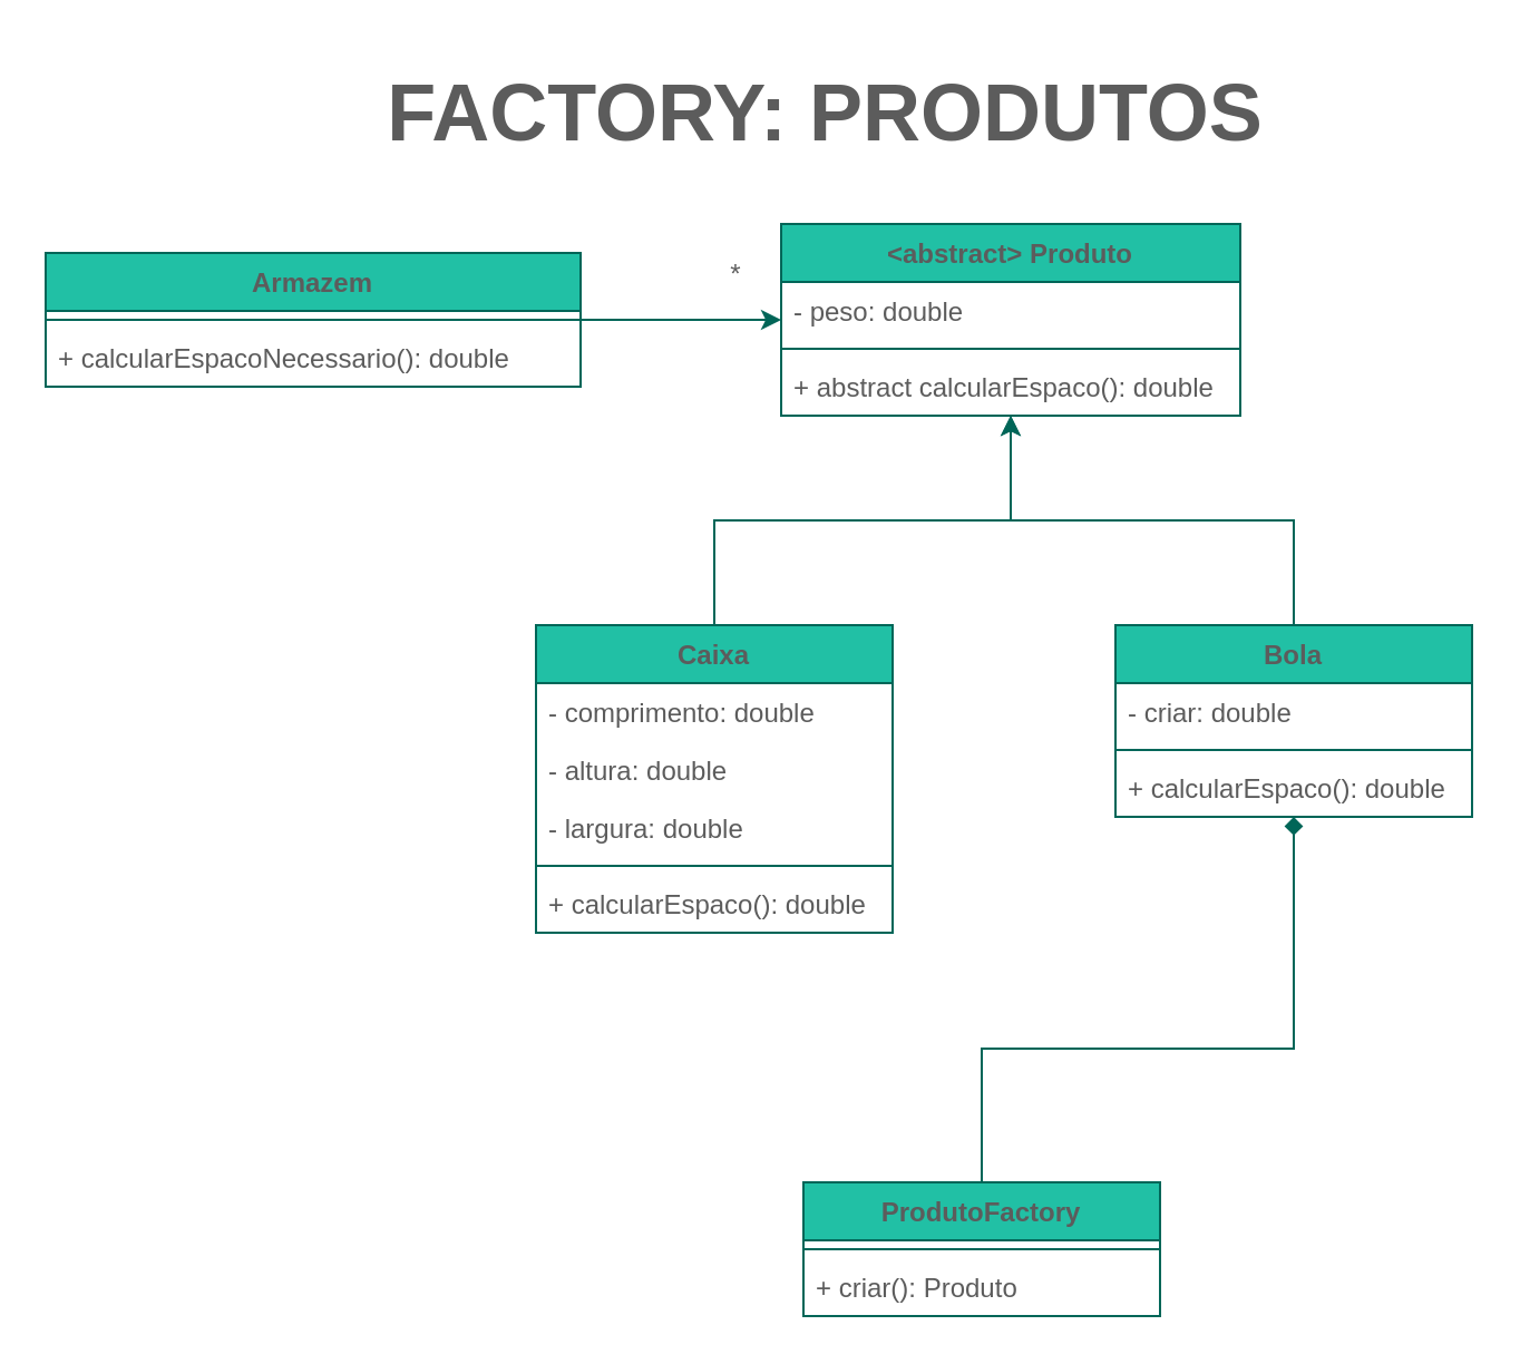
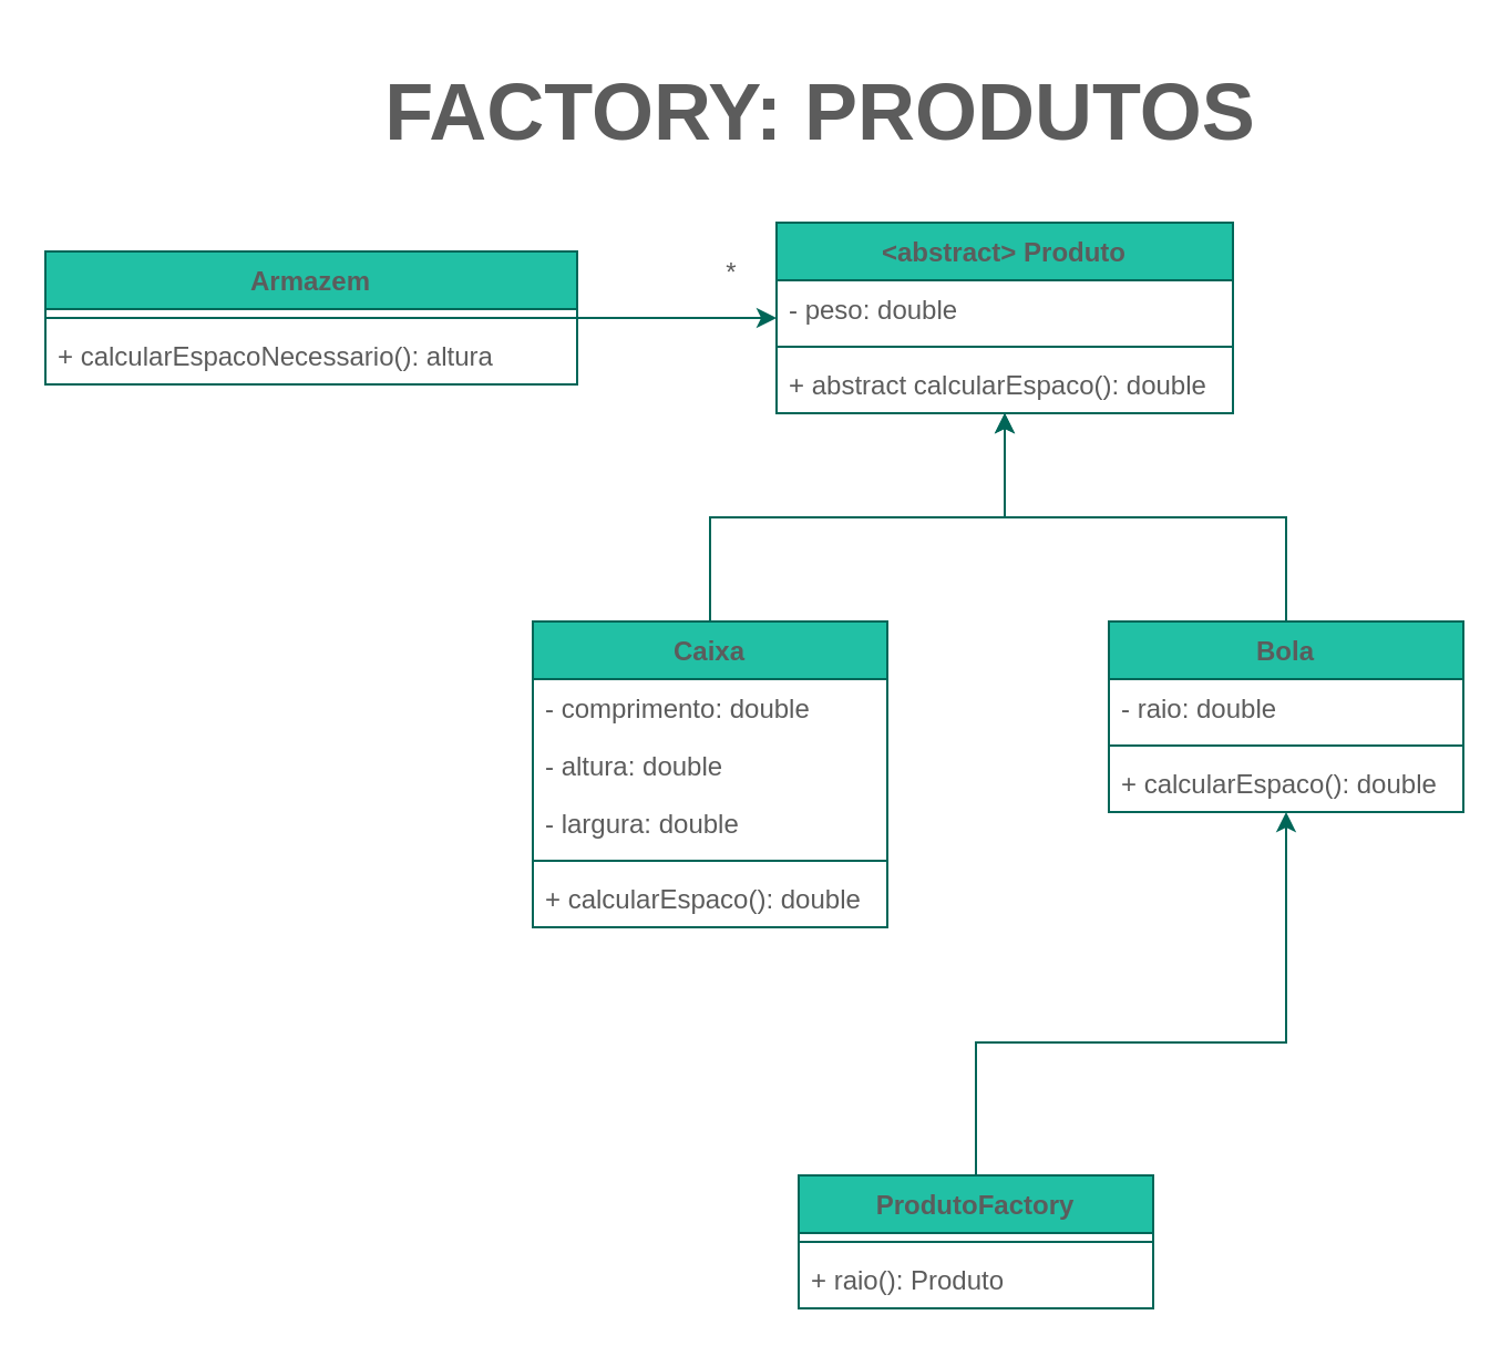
  <mxCell id="0" />
  <mxCell id="1" parent="0" />
  <mxCell id="2" style="edgeStyle=orthogonalEdgeStyle;rounded=0;orthogonalLoop=1;jettySize=auto;html=1;strokeColor=#006658;fontColor=#5C5C5C;" edge="1" parent="1" source="3" target="6"><mxGeometry relative="1" as="geometry" /></mxCell>
  <mxCell id="3" value="Armazem" style="swimlane;fontStyle=1;align=center;verticalAlign=top;childLayout=stackLayout;horizontal=1;startSize=26;horizontalStack=0;resizeParent=1;resizeParentMax=0;resizeLast=0;collapsible=1;marginBottom=0;fillColor=#21C0A5;strokeColor=#006658;fontColor=#5C5C5C;" vertex="1" parent="1"><mxGeometry x="20" y="113" width="240" height="60" as="geometry" /></mxCell>
  <mxCell id="4" value="" style="line;strokeWidth=1;fillColor=none;align=left;verticalAlign=middle;spacingTop=-1;spacingLeft=3;spacingRight=3;rotatable=0;labelPosition=right;points=[];portConstraint=eastwest;strokeColor=#006658;fontColor=#5C5C5C;" vertex="1" parent="3"><mxGeometry y="26" width="240" height="8" as="geometry" /></mxCell>
- <mxCell id="5" value="+ calcularEspacoNecessario(): double" style="text;strokeColor=none;fillColor=none;align=left;verticalAlign=top;spacingLeft=4;spacingRight=4;overflow=hidden;rotatable=0;points=[[0,0.5],[1,0.5]];portConstraint=eastwest;fontColor=#5C5C5C;" vertex="1" parent="3"><mxGeometry y="34" width="240" height="26" as="geometry" /></mxCell>
+ <mxCell id="5" value="+ calcularEspacoNecessario(): altura" style="text;strokeColor=none;fillColor=none;align=left;verticalAlign=top;spacingLeft=4;spacingRight=4;overflow=hidden;rotatable=0;points=[[0,0.5],[1,0.5]];portConstraint=eastwest;fontColor=#5C5C5C;" vertex="1" parent="3"><mxGeometry y="34" width="240" height="26" as="geometry" /></mxCell>
  <mxCell id="6" value="&lt;abstract&gt; Produto" style="swimlane;fontStyle=1;align=center;verticalAlign=top;childLayout=stackLayout;horizontal=1;startSize=26;horizontalStack=0;resizeParent=1;resizeParentMax=0;resizeLast=0;collapsible=1;marginBottom=0;fillColor=#21C0A5;strokeColor=#006658;fontColor=#5C5C5C;" vertex="1" parent="1"><mxGeometry x="350" y="100" width="206" height="86" as="geometry" /></mxCell>
  <mxCell id="7" value="- peso: double" style="text;strokeColor=none;fillColor=none;align=left;verticalAlign=top;spacingLeft=4;spacingRight=4;overflow=hidden;rotatable=0;points=[[0,0.5],[1,0.5]];portConstraint=eastwest;fontColor=#5C5C5C;" vertex="1" parent="6"><mxGeometry y="26" width="206" height="26" as="geometry" /></mxCell>
  <mxCell id="8" value="" style="line;strokeWidth=1;fillColor=none;align=left;verticalAlign=middle;spacingTop=-1;spacingLeft=3;spacingRight=3;rotatable=0;labelPosition=right;points=[];portConstraint=eastwest;strokeColor=#006658;fontColor=#5C5C5C;" vertex="1" parent="6"><mxGeometry y="52" width="206" height="8" as="geometry" /></mxCell>
  <mxCell id="9" value="+ abstract calcularEspaco(): double" style="text;strokeColor=none;fillColor=none;align=left;verticalAlign=top;spacingLeft=4;spacingRight=4;overflow=hidden;rotatable=0;points=[[0,0.5],[1,0.5]];portConstraint=eastwest;fontColor=#5C5C5C;" vertex="1" parent="6"><mxGeometry y="60" width="206" height="26" as="geometry" /></mxCell>
  <mxCell id="10" style="edgeStyle=orthogonalEdgeStyle;rounded=0;orthogonalLoop=1;jettySize=auto;html=1;strokeColor=#006658;fontColor=#5C5C5C;" edge="1" parent="1" source="11" target="6"><mxGeometry relative="1" as="geometry" /></mxCell>
  <mxCell id="11" value="Caixa" style="swimlane;fontStyle=1;align=center;verticalAlign=top;childLayout=stackLayout;horizontal=1;startSize=26;horizontalStack=0;resizeParent=1;resizeParentMax=0;resizeLast=0;collapsible=1;marginBottom=0;fillColor=#21C0A5;strokeColor=#006658;fontColor=#5C5C5C;" vertex="1" parent="1"><mxGeometry x="240" y="280" width="160" height="138" as="geometry" /></mxCell>
  <mxCell id="12" value="- comprimento: double" style="text;strokeColor=none;fillColor=none;align=left;verticalAlign=top;spacingLeft=4;spacingRight=4;overflow=hidden;rotatable=0;points=[[0,0.5],[1,0.5]];portConstraint=eastwest;fontColor=#5C5C5C;" vertex="1" parent="11"><mxGeometry y="26" width="160" height="26" as="geometry" /></mxCell>
  <mxCell id="13" value="- altura: double" style="text;strokeColor=none;fillColor=none;align=left;verticalAlign=top;spacingLeft=4;spacingRight=4;overflow=hidden;rotatable=0;points=[[0,0.5],[1,0.5]];portConstraint=eastwest;fontColor=#5C5C5C;" vertex="1" parent="11"><mxGeometry y="52" width="160" height="26" as="geometry" /></mxCell>
  <mxCell id="14" value="- largura: double" style="text;strokeColor=none;fillColor=none;align=left;verticalAlign=top;spacingLeft=4;spacingRight=4;overflow=hidden;rotatable=0;points=[[0,0.5],[1,0.5]];portConstraint=eastwest;fontColor=#5C5C5C;" vertex="1" parent="11"><mxGeometry y="78" width="160" height="26" as="geometry" /></mxCell>
  <mxCell id="15" value="" style="line;strokeWidth=1;fillColor=none;align=left;verticalAlign=middle;spacingTop=-1;spacingLeft=3;spacingRight=3;rotatable=0;labelPosition=right;points=[];portConstraint=eastwest;strokeColor=#006658;fontColor=#5C5C5C;" vertex="1" parent="11"><mxGeometry y="104" width="160" height="8" as="geometry" /></mxCell>
  <mxCell id="16" value="+ calcularEspaco(): double" style="text;strokeColor=none;fillColor=none;align=left;verticalAlign=top;spacingLeft=4;spacingRight=4;overflow=hidden;rotatable=0;points=[[0,0.5],[1,0.5]];portConstraint=eastwest;fontColor=#5C5C5C;" vertex="1" parent="11"><mxGeometry y="112" width="160" height="26" as="geometry" /></mxCell>
  <mxCell id="17" style="edgeStyle=orthogonalEdgeStyle;rounded=0;orthogonalLoop=1;jettySize=auto;html=1;strokeColor=#006658;fontColor=#5C5C5C;" edge="1" parent="1" source="18" target="6"><mxGeometry relative="1" as="geometry" /></mxCell>
  <mxCell id="18" value="Bola" style="swimlane;fontStyle=1;align=center;verticalAlign=top;childLayout=stackLayout;horizontal=1;startSize=26;horizontalStack=0;resizeParent=1;resizeParentMax=0;resizeLast=0;collapsible=1;marginBottom=0;fillColor=#21C0A5;strokeColor=#006658;fontColor=#5C5C5C;" vertex="1" parent="1"><mxGeometry x="500" y="280" width="160" height="86" as="geometry" /></mxCell>
- <mxCell id="19" value="- criar: double" style="text;strokeColor=none;fillColor=none;align=left;verticalAlign=top;spacingLeft=4;spacingRight=4;overflow=hidden;rotatable=0;points=[[0,0.5],[1,0.5]];portConstraint=eastwest;fontColor=#5C5C5C;" vertex="1" parent="18"><mxGeometry y="26" width="160" height="26" as="geometry" /></mxCell>
+ <mxCell id="19" value="- raio: double" style="text;strokeColor=none;fillColor=none;align=left;verticalAlign=top;spacingLeft=4;spacingRight=4;overflow=hidden;rotatable=0;points=[[0,0.5],[1,0.5]];portConstraint=eastwest;fontColor=#5C5C5C;" vertex="1" parent="18"><mxGeometry y="26" width="160" height="26" as="geometry" /></mxCell>
  <mxCell id="20" value="" style="line;strokeWidth=1;fillColor=none;align=left;verticalAlign=middle;spacingTop=-1;spacingLeft=3;spacingRight=3;rotatable=0;labelPosition=right;points=[];portConstraint=eastwest;strokeColor=#006658;fontColor=#5C5C5C;" vertex="1" parent="18"><mxGeometry y="52" width="160" height="8" as="geometry" /></mxCell>
  <mxCell id="21" value="+ calcularEspaco(): double" style="text;strokeColor=none;fillColor=none;align=left;verticalAlign=top;spacingLeft=4;spacingRight=4;overflow=hidden;rotatable=0;points=[[0,0.5],[1,0.5]];portConstraint=eastwest;fontColor=#5C5C5C;" vertex="1" parent="18"><mxGeometry y="60" width="160" height="26" as="geometry" /></mxCell>
- <mxCell id="22" style="edgeStyle=orthogonalEdgeStyle;rounded=0;orthogonalLoop=1;jettySize=auto;html=1;strokeColor=#006658;fontColor=#5C5C5C;endArrow=diamond;" edge="1" parent="1" source="23" target="18"><mxGeometry relative="1" as="geometry"><Array as="points"><mxPoint x="440" y="470" /><mxPoint x="580" y="470" /></Array></mxGeometry></mxCell>
+ <mxCell id="22" style="edgeStyle=orthogonalEdgeStyle;rounded=0;orthogonalLoop=1;jettySize=auto;html=1;strokeColor=#006658;fontColor=#5C5C5C;" edge="1" parent="1" source="23" target="18"><mxGeometry relative="1" as="geometry"><Array as="points"><mxPoint x="440" y="470" /><mxPoint x="580" y="470" /></Array></mxGeometry></mxCell>
  <mxCell id="23" value="ProdutoFactory" style="swimlane;fontStyle=1;align=center;verticalAlign=top;childLayout=stackLayout;horizontal=1;startSize=26;horizontalStack=0;resizeParent=1;resizeParentMax=0;resizeLast=0;collapsible=1;marginBottom=0;fillColor=#21C0A5;strokeColor=#006658;fontColor=#5C5C5C;" vertex="1" parent="1"><mxGeometry x="360" y="530" width="160" height="60" as="geometry" /></mxCell>
  <mxCell id="24" value="" style="line;strokeWidth=1;fillColor=none;align=left;verticalAlign=middle;spacingTop=-1;spacingLeft=3;spacingRight=3;rotatable=0;labelPosition=right;points=[];portConstraint=eastwest;strokeColor=#006658;fontColor=#5C5C5C;" vertex="1" parent="23"><mxGeometry y="26" width="160" height="8" as="geometry" /></mxCell>
- <mxCell id="25" value="+ criar(): Produto" style="text;strokeColor=none;fillColor=none;align=left;verticalAlign=top;spacingLeft=4;spacingRight=4;overflow=hidden;rotatable=0;points=[[0,0.5],[1,0.5]];portConstraint=eastwest;fontColor=#5C5C5C;" vertex="1" parent="23"><mxGeometry y="34" width="160" height="26" as="geometry" /></mxCell>
+ <mxCell id="25" value="+ raio(): Produto" style="text;strokeColor=none;fillColor=none;align=left;verticalAlign=top;spacingLeft=4;spacingRight=4;overflow=hidden;rotatable=0;points=[[0,0.5],[1,0.5]];portConstraint=eastwest;fontColor=#5C5C5C;" vertex="1" parent="23"><mxGeometry y="34" width="160" height="26" as="geometry" /></mxCell>
  <mxCell id="26" value="*" style="text;html=1;strokeColor=none;fillColor=none;align=center;verticalAlign=middle;whiteSpace=wrap;rounded=0;fontColor=#5C5C5C;" vertex="1" parent="1"><mxGeometry x="310" y="113" width="40" height="20" as="geometry" /></mxCell>
  <mxCell id="27" value="FACTORY: PRODUTOS" style="text;html=1;strokeColor=none;fillColor=none;align=center;verticalAlign=middle;whiteSpace=wrap;rounded=0;fontSize=36;fontStyle=1;fontColor=#5C5C5C;" vertex="1" parent="1"><mxGeometry x="130" y="20" width="480" height="60" as="geometry" /></mxCell>
